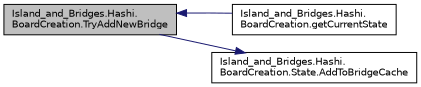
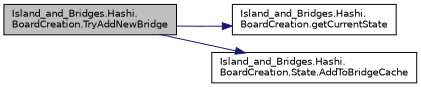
  digraph {
    rankdir=LR
    node [color=black fillcolor=white fontname=Helvetica fontsize=10 shape=record style=filled]
    edge [color=midnightblue fontname=Helvetica fontsize=10 labelfontname=Helvetica labelfontsize=10 style=solid]
    n1 [fillcolor=grey75 fontcolor=black height=0.2 label="Island_and_Bridges.Hashi.\lBoardCreation.TryAddNewBridge" width=0.4]
    n2 [height=0.2 label="Island_and_Bridges.Hashi.\lBoardCreation.getCurrentState" width=0.4]
    n3 [height=0.2 label="Island_and_Bridges.Hashi.\lBoardCreation.State.AddToBridgeCache" width=0.4]
-   n2 -> n1
+   n1 -> n2
    n1 -> n3
  }
